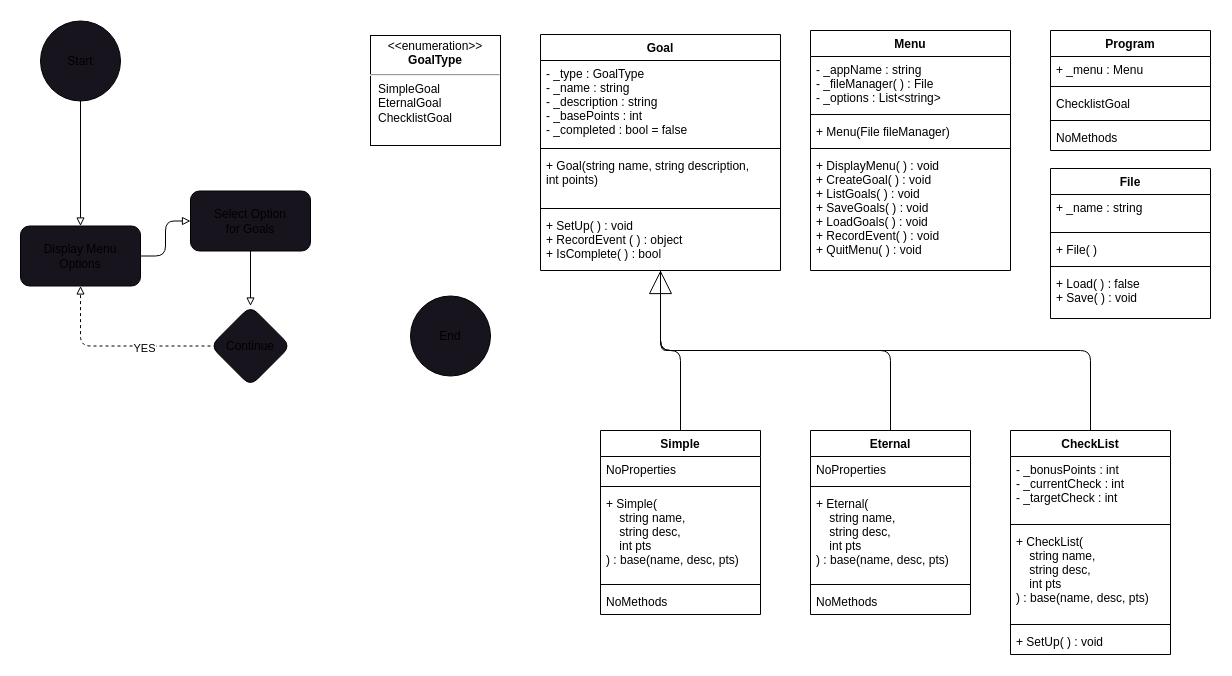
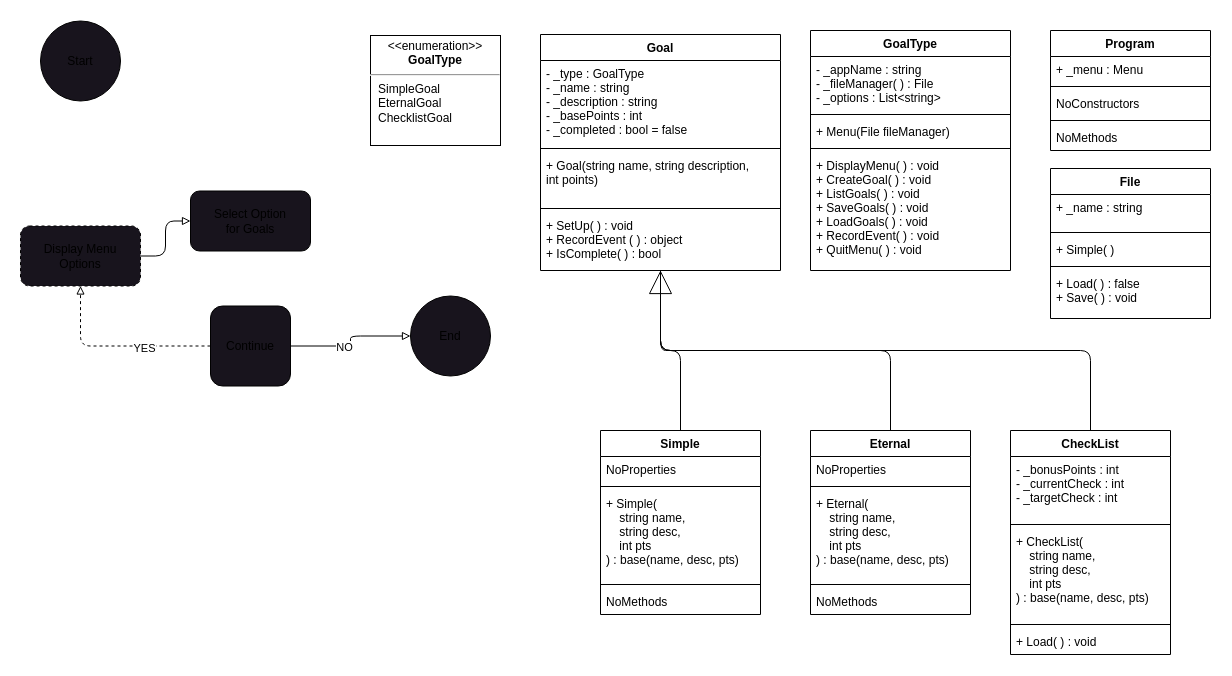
  <mxCell id="0" />
  <mxCell id="1" parent="0" />
  <mxCell id="2" value="File" style="swimlane;fontStyle=1;align=center;verticalAlign=top;childLayout=stackLayout;horizontal=1;startSize=26;horizontalStack=0;resizeParent=1;resizeParentMax=0;resizeLast=0;collapsible=1;marginBottom=0;" vertex="1" parent="1"><mxGeometry x="1050" y="168" width="160" height="150" as="geometry" /></mxCell>
  <mxCell id="3" value="+ _name : string" style="text;strokeColor=none;fillColor=none;align=left;verticalAlign=top;spacingLeft=4;spacingRight=4;overflow=hidden;rotatable=0;points=[[0,0.5],[1,0.5]];portConstraint=eastwest;" vertex="1" parent="2"><mxGeometry y="26" width="160" height="34" as="geometry" /></mxCell>
  <mxCell id="4" value="" style="line;strokeWidth=1;fillColor=none;align=left;verticalAlign=middle;spacingTop=-1;spacingLeft=3;spacingRight=3;rotatable=0;labelPosition=right;points=[];portConstraint=eastwest;strokeColor=inherit;" vertex="1" parent="2"><mxGeometry y="60" width="160" height="8" as="geometry" /></mxCell>
- <mxCell id="5" value="+ File( )" style="text;strokeColor=none;fillColor=none;align=left;verticalAlign=top;spacingLeft=4;spacingRight=4;overflow=hidden;rotatable=0;points=[[0,0.5],[1,0.5]];portConstraint=eastwest;" vertex="1" parent="2"><mxGeometry y="68" width="160" height="26" as="geometry" /></mxCell>
+ <mxCell id="5" value="+ Simple( )" style="text;strokeColor=none;fillColor=none;align=left;verticalAlign=top;spacingLeft=4;spacingRight=4;overflow=hidden;rotatable=0;points=[[0,0.5],[1,0.5]];portConstraint=eastwest;" vertex="1" parent="2"><mxGeometry y="68" width="160" height="26" as="geometry" /></mxCell>
  <mxCell id="6" value="" style="line;strokeWidth=1;fillColor=none;align=left;verticalAlign=middle;spacingTop=-1;spacingLeft=3;spacingRight=3;rotatable=0;labelPosition=right;points=[];portConstraint=eastwest;strokeColor=inherit;" vertex="1" parent="2"><mxGeometry y="94" width="160" height="8" as="geometry" /></mxCell>
  <mxCell id="7" value="+ Load( ) : false&#10;+ Save( ) : void" style="text;strokeColor=none;fillColor=none;align=left;verticalAlign=top;spacingLeft=4;spacingRight=4;overflow=hidden;rotatable=0;points=[[0,0.5],[1,0.5]];portConstraint=eastwest;" vertex="1" parent="2"><mxGeometry y="102" width="160" height="48" as="geometry" /></mxCell>
  <mxCell id="8" value="Goal" style="swimlane;fontStyle=1;align=center;verticalAlign=top;childLayout=stackLayout;horizontal=1;startSize=26;horizontalStack=0;resizeParent=1;resizeParentMax=0;resizeLast=0;collapsible=1;marginBottom=0;" vertex="1" parent="1"><mxGeometry x="540" y="34" width="240" height="236" as="geometry" /></mxCell>
  <mxCell id="9" value="- _type : GoalType&#10;- _name : string&#10;- _description : string&#10;- _basePoints : int&#10;- _completed : bool = false" style="text;strokeColor=none;fillColor=none;align=left;verticalAlign=top;spacingLeft=4;spacingRight=4;overflow=hidden;rotatable=0;points=[[0,0.5],[1,0.5]];portConstraint=eastwest;" vertex="1" parent="8"><mxGeometry y="26" width="240" height="84" as="geometry" /></mxCell>
  <mxCell id="10" value="" style="line;strokeWidth=1;fillColor=none;align=left;verticalAlign=middle;spacingTop=-1;spacingLeft=3;spacingRight=3;rotatable=0;labelPosition=right;points=[];portConstraint=eastwest;strokeColor=inherit;" vertex="1" parent="8"><mxGeometry y="110" width="240" height="8" as="geometry" /></mxCell>
  <mxCell id="11" value="+ Goal(string name, string description,&#10;int points)" style="text;strokeColor=none;fillColor=none;align=left;verticalAlign=top;spacingLeft=4;spacingRight=4;overflow=hidden;rotatable=0;points=[[0,0.5],[1,0.5]];portConstraint=eastwest;" vertex="1" parent="8"><mxGeometry y="118" width="240" height="52" as="geometry" /></mxCell>
  <mxCell id="12" value="" style="line;strokeWidth=1;fillColor=none;align=left;verticalAlign=middle;spacingTop=-1;spacingLeft=3;spacingRight=3;rotatable=0;labelPosition=right;points=[];portConstraint=eastwest;strokeColor=inherit;" vertex="1" parent="8"><mxGeometry y="170" width="240" height="8" as="geometry" /></mxCell>
  <mxCell id="13" value="+ SetUp( ) : void&#10;+ RecordEvent ( ) : object&#10;+ IsComplete( ) : bool" style="text;strokeColor=none;fillColor=none;align=left;verticalAlign=top;spacingLeft=4;spacingRight=4;overflow=hidden;rotatable=0;points=[[0,0.5],[1,0.5]];portConstraint=eastwest;" vertex="1" parent="8"><mxGeometry y="178" width="240" height="58" as="geometry" /></mxCell>
  <mxCell id="14" value="&lt;p style=&quot;margin:0px;margin-top:4px;text-align:center;&quot;&gt;&amp;lt;&amp;lt;enumeration&amp;gt;&amp;gt;&lt;br&gt;&lt;b&gt;GoalType&lt;/b&gt;&lt;/p&gt;&lt;hr&gt;&lt;p style=&quot;margin:0px;margin-left:8px;text-align:left;&quot;&gt;SimpleGoal&lt;/p&gt;&lt;p style=&quot;margin:0px;margin-left:8px;text-align:left;&quot;&gt;EternalGoal&lt;/p&gt;&lt;p style=&quot;margin:0px;margin-left:8px;text-align:left;&quot;&gt;ChecklistGoal&lt;/p&gt;" style="shape=rect;html=1;overflow=fill;whiteSpace=wrap;" vertex="1" parent="1"><mxGeometry x="370" y="35" width="130" height="110" as="geometry" /></mxCell>
  <mxCell id="15" value="Simple" style="swimlane;fontStyle=1;align=center;verticalAlign=top;childLayout=stackLayout;horizontal=1;startSize=26;horizontalStack=0;resizeParent=1;resizeParentMax=0;resizeLast=0;collapsible=1;marginBottom=0;" vertex="1" parent="1"><mxGeometry x="600" y="430" width="160" height="184" as="geometry" /></mxCell>
  <mxCell id="16" value="NoProperties" style="text;strokeColor=none;fillColor=none;align=left;verticalAlign=top;spacingLeft=4;spacingRight=4;overflow=hidden;rotatable=0;points=[[0,0.5],[1,0.5]];portConstraint=eastwest;" vertex="1" parent="15"><mxGeometry y="26" width="160" height="26" as="geometry" /></mxCell>
  <mxCell id="17" value="" style="line;strokeWidth=1;fillColor=none;align=left;verticalAlign=middle;spacingTop=-1;spacingLeft=3;spacingRight=3;rotatable=0;labelPosition=right;points=[];portConstraint=eastwest;strokeColor=inherit;" vertex="1" parent="15"><mxGeometry y="52" width="160" height="8" as="geometry" /></mxCell>
  <mxCell id="18" value="+ Simple(&#10;    string name,&#10;    string desc,&#10;    int pts&#10;) : base(name, desc, pts)" style="text;strokeColor=none;fillColor=none;align=left;verticalAlign=top;spacingLeft=4;spacingRight=4;overflow=hidden;rotatable=0;points=[[0,0.5],[1,0.5]];portConstraint=eastwest;" vertex="1" parent="15"><mxGeometry y="60" width="160" height="90" as="geometry" /></mxCell>
  <mxCell id="19" value="" style="line;strokeWidth=1;fillColor=none;align=left;verticalAlign=middle;spacingTop=-1;spacingLeft=3;spacingRight=3;rotatable=0;labelPosition=right;points=[];portConstraint=eastwest;strokeColor=inherit;" vertex="1" parent="15"><mxGeometry y="150" width="160" height="8" as="geometry" /></mxCell>
  <mxCell id="20" value="NoMethods" style="text;strokeColor=none;fillColor=none;align=left;verticalAlign=top;spacingLeft=4;spacingRight=4;overflow=hidden;rotatable=0;points=[[0,0.5],[1,0.5]];portConstraint=eastwest;" vertex="1" parent="15"><mxGeometry y="158" width="160" height="26" as="geometry" /></mxCell>
  <mxCell id="21" value="Eternal" style="swimlane;fontStyle=1;align=center;verticalAlign=top;childLayout=stackLayout;horizontal=1;startSize=26;horizontalStack=0;resizeParent=1;resizeParentMax=0;resizeLast=0;collapsible=1;marginBottom=0;" vertex="1" parent="1"><mxGeometry x="810" y="430" width="160" height="184" as="geometry" /></mxCell>
  <mxCell id="22" value="NoProperties" style="text;strokeColor=none;fillColor=none;align=left;verticalAlign=top;spacingLeft=4;spacingRight=4;overflow=hidden;rotatable=0;points=[[0,0.5],[1,0.5]];portConstraint=eastwest;" vertex="1" parent="21"><mxGeometry y="26" width="160" height="26" as="geometry" /></mxCell>
  <mxCell id="23" value="" style="line;strokeWidth=1;fillColor=none;align=left;verticalAlign=middle;spacingTop=-1;spacingLeft=3;spacingRight=3;rotatable=0;labelPosition=right;points=[];portConstraint=eastwest;strokeColor=inherit;" vertex="1" parent="21"><mxGeometry y="52" width="160" height="8" as="geometry" /></mxCell>
  <mxCell id="24" value="+ Eternal(&#10;    string name,&#10;    string desc,&#10;    int pts&#10;) : base(name, desc, pts)" style="text;strokeColor=none;fillColor=none;align=left;verticalAlign=top;spacingLeft=4;spacingRight=4;overflow=hidden;rotatable=0;points=[[0,0.5],[1,0.5]];portConstraint=eastwest;" vertex="1" parent="21"><mxGeometry y="60" width="160" height="90" as="geometry" /></mxCell>
  <mxCell id="25" value="" style="line;strokeWidth=1;fillColor=none;align=left;verticalAlign=middle;spacingTop=-1;spacingLeft=3;spacingRight=3;rotatable=0;labelPosition=right;points=[];portConstraint=eastwest;strokeColor=inherit;" vertex="1" parent="21"><mxGeometry y="150" width="160" height="8" as="geometry" /></mxCell>
  <mxCell id="26" value="NoMethods" style="text;strokeColor=none;fillColor=none;align=left;verticalAlign=top;spacingLeft=4;spacingRight=4;overflow=hidden;rotatable=0;points=[[0,0.5],[1,0.5]];portConstraint=eastwest;" vertex="1" parent="21"><mxGeometry y="158" width="160" height="26" as="geometry" /></mxCell>
  <mxCell id="27" value="CheckList" style="swimlane;fontStyle=1;align=center;verticalAlign=top;childLayout=stackLayout;horizontal=1;startSize=26;horizontalStack=0;resizeParent=1;resizeParentMax=0;resizeLast=0;collapsible=1;marginBottom=0;" vertex="1" parent="1"><mxGeometry x="1010" y="430" width="160" height="224" as="geometry" /></mxCell>
  <mxCell id="28" value="- _bonusPoints : int&#10;- _currentCheck : int&#10;- _targetCheck : int" style="text;strokeColor=none;fillColor=none;align=left;verticalAlign=top;spacingLeft=4;spacingRight=4;overflow=hidden;rotatable=0;points=[[0,0.5],[1,0.5]];portConstraint=eastwest;" vertex="1" parent="27"><mxGeometry y="26" width="160" height="64" as="geometry" /></mxCell>
  <mxCell id="29" value="" style="line;strokeWidth=1;fillColor=none;align=left;verticalAlign=middle;spacingTop=-1;spacingLeft=3;spacingRight=3;rotatable=0;labelPosition=right;points=[];portConstraint=eastwest;strokeColor=inherit;" vertex="1" parent="27"><mxGeometry y="90" width="160" height="8" as="geometry" /></mxCell>
  <mxCell id="30" value="+ CheckList(&#10;    string name,&#10;    string desc,&#10;    int pts&#10;) : base(name, desc, pts)" style="text;strokeColor=none;fillColor=none;align=left;verticalAlign=top;spacingLeft=4;spacingRight=4;overflow=hidden;rotatable=0;points=[[0,0.5],[1,0.5]];portConstraint=eastwest;" vertex="1" parent="27"><mxGeometry y="98" width="160" height="92" as="geometry" /></mxCell>
  <mxCell id="31" value="" style="line;strokeWidth=1;fillColor=none;align=left;verticalAlign=middle;spacingTop=-1;spacingLeft=3;spacingRight=3;rotatable=0;labelPosition=right;points=[];portConstraint=eastwest;strokeColor=inherit;" vertex="1" parent="27"><mxGeometry y="190" width="160" height="8" as="geometry" /></mxCell>
- <mxCell id="32" value="+ SetUp( ) : void" style="text;strokeColor=none;fillColor=none;align=left;verticalAlign=top;spacingLeft=4;spacingRight=4;overflow=hidden;rotatable=0;points=[[0,0.5],[1,0.5]];portConstraint=eastwest;" vertex="1" parent="27"><mxGeometry y="198" width="160" height="26" as="geometry" /></mxCell>
- <mxCell id="33" value="Menu" style="swimlane;fontStyle=1;align=center;verticalAlign=top;childLayout=stackLayout;horizontal=1;startSize=26;horizontalStack=0;resizeParent=1;resizeParentMax=0;resizeLast=0;collapsible=1;marginBottom=0;" vertex="1" parent="1"><mxGeometry x="810" y="30" width="200" height="240" as="geometry" /></mxCell>
+ <mxCell id="32" value="+ Load( ) : void" style="text;strokeColor=none;fillColor=none;align=left;verticalAlign=top;spacingLeft=4;spacingRight=4;overflow=hidden;rotatable=0;points=[[0,0.5],[1,0.5]];portConstraint=eastwest;" vertex="1" parent="27"><mxGeometry y="198" width="160" height="26" as="geometry" /></mxCell>
+ <mxCell id="33" value="GoalType" style="swimlane;fontStyle=1;align=center;verticalAlign=top;childLayout=stackLayout;horizontal=1;startSize=26;horizontalStack=0;resizeParent=1;resizeParentMax=0;resizeLast=0;collapsible=1;marginBottom=0;" vertex="1" parent="1"><mxGeometry x="810" y="30" width="200" height="240" as="geometry" /></mxCell>
  <mxCell id="34" value="- _appName : string&#10;- _fileManager( ) : File&#10;- _options : List&lt;string&gt;" style="text;strokeColor=none;fillColor=none;align=left;verticalAlign=top;spacingLeft=4;spacingRight=4;overflow=hidden;rotatable=0;points=[[0,0.5],[1,0.5]];portConstraint=eastwest;" vertex="1" parent="33"><mxGeometry y="26" width="200" height="54" as="geometry" /></mxCell>
  <mxCell id="35" value="" style="line;strokeWidth=1;fillColor=none;align=left;verticalAlign=middle;spacingTop=-1;spacingLeft=3;spacingRight=3;rotatable=0;labelPosition=right;points=[];portConstraint=eastwest;strokeColor=inherit;" vertex="1" parent="33"><mxGeometry y="80" width="200" height="8" as="geometry" /></mxCell>
  <mxCell id="36" value="+ Menu(File fileManager)" style="text;strokeColor=none;fillColor=none;align=left;verticalAlign=top;spacingLeft=4;spacingRight=4;overflow=hidden;rotatable=0;points=[[0,0.5],[1,0.5]];portConstraint=eastwest;" vertex="1" parent="33"><mxGeometry y="88" width="200" height="26" as="geometry" /></mxCell>
  <mxCell id="37" value="" style="line;strokeWidth=1;fillColor=none;align=left;verticalAlign=middle;spacingTop=-1;spacingLeft=3;spacingRight=3;rotatable=0;labelPosition=right;points=[];portConstraint=eastwest;strokeColor=inherit;" vertex="1" parent="33"><mxGeometry y="114" width="200" height="8" as="geometry" /></mxCell>
  <mxCell id="38" value="+ DisplayMenu( ) : void&#10;+ CreateGoal( ) : void&#10;+ ListGoals( ) : void&#10;+ SaveGoals( ) : void&#10;+ LoadGoals( ) : void&#10;+ RecordEvent( ) : void&#10;+ QuitMenu( ) : void" style="text;strokeColor=none;fillColor=none;align=left;verticalAlign=top;spacingLeft=4;spacingRight=4;overflow=hidden;rotatable=0;points=[[0,0.5],[1,0.5]];portConstraint=eastwest;" vertex="1" parent="33"><mxGeometry y="122" width="200" height="118" as="geometry" /></mxCell>
  <mxCell id="39" value="Program" style="swimlane;fontStyle=1;align=center;verticalAlign=top;childLayout=stackLayout;horizontal=1;startSize=26;horizontalStack=0;resizeParent=1;resizeParentMax=0;resizeLast=0;collapsible=1;marginBottom=0;" vertex="1" parent="1"><mxGeometry x="1050" y="30" width="160" height="120" as="geometry" /></mxCell>
  <mxCell id="40" value="+ _menu : Menu" style="text;strokeColor=none;fillColor=none;align=left;verticalAlign=top;spacingLeft=4;spacingRight=4;overflow=hidden;rotatable=0;points=[[0,0.5],[1,0.5]];portConstraint=eastwest;" vertex="1" parent="39"><mxGeometry y="26" width="160" height="26" as="geometry" /></mxCell>
  <mxCell id="41" value="" style="line;strokeWidth=1;fillColor=none;align=left;verticalAlign=middle;spacingTop=-1;spacingLeft=3;spacingRight=3;rotatable=0;labelPosition=right;points=[];portConstraint=eastwest;strokeColor=inherit;" vertex="1" parent="39"><mxGeometry y="52" width="160" height="8" as="geometry" /></mxCell>
- <mxCell id="42" value="ChecklistGoal" style="text;strokeColor=none;fillColor=none;align=left;verticalAlign=top;spacingLeft=4;spacingRight=4;overflow=hidden;rotatable=0;points=[[0,0.5],[1,0.5]];portConstraint=eastwest;" vertex="1" parent="39"><mxGeometry y="60" width="160" height="26" as="geometry" /></mxCell>
+ <mxCell id="42" value="NoConstructors" style="text;strokeColor=none;fillColor=none;align=left;verticalAlign=top;spacingLeft=4;spacingRight=4;overflow=hidden;rotatable=0;points=[[0,0.5],[1,0.5]];portConstraint=eastwest;" vertex="1" parent="39"><mxGeometry y="60" width="160" height="26" as="geometry" /></mxCell>
  <mxCell id="43" value="" style="line;strokeWidth=1;fillColor=none;align=left;verticalAlign=middle;spacingTop=-1;spacingLeft=3;spacingRight=3;rotatable=0;labelPosition=right;points=[];portConstraint=eastwest;strokeColor=inherit;" vertex="1" parent="39"><mxGeometry y="86" width="160" height="8" as="geometry" /></mxCell>
  <mxCell id="44" value="NoMethods" style="text;strokeColor=none;fillColor=none;align=left;verticalAlign=top;spacingLeft=4;spacingRight=4;overflow=hidden;rotatable=0;points=[[0,0.5],[1,0.5]];portConstraint=eastwest;" vertex="1" parent="39"><mxGeometry y="94" width="160" height="26" as="geometry" /></mxCell>
  <mxCell id="45" value="" style="edgeStyle=elbowEdgeStyle;html=1;endArrow=none;elbow=vertical" edge="1" parent="1" source="15" target="13"><mxGeometry width="100" height="75" relative="1" as="geometry"><mxPoint x="550" y="365" as="sourcePoint" /><mxPoint x="650" y="290" as="targetPoint" /></mxGeometry></mxCell>
  <mxCell id="46" value="" style="edgeStyle=elbowEdgeStyle;html=1;endArrow=none;elbow=vertical;entryX=0.5;entryY=0;entryDx=0;entryDy=0;exitX=0.5;exitY=1;exitDx=0;exitDy=0;exitPerimeter=0;startArrow=block;startFill=0;endSize=6;startSize=21;" edge="1" parent="1" source="13" target="27"><mxGeometry width="100" height="75" relative="1" as="geometry"><mxPoint x="550" y="365" as="sourcePoint" /><mxPoint x="650" y="290" as="targetPoint" /></mxGeometry></mxCell>
  <mxCell id="47" value="" style="edgeStyle=elbowEdgeStyle;html=1;endArrow=none;elbow=vertical;entryX=0.5;entryY=0;entryDx=0;entryDy=0;exitX=0.5;exitY=1;exitDx=0;exitDy=0;exitPerimeter=0;" edge="1" parent="1" source="13" target="21"><mxGeometry width="100" height="75" relative="1" as="geometry"><mxPoint x="550" y="365" as="sourcePoint" /><mxPoint x="880" y="420" as="targetPoint" /></mxGeometry></mxCell>
  <mxCell id="48" value="" style="edgeStyle=orthogonalEdgeStyle;html=1;startArrow=none;startFill=0;endArrow=block;endFill=0;" edge="1" parent="1" source="49" target="51"><mxGeometry relative="1" as="geometry" /></mxCell>
- <mxCell id="49" value="Display Menu&lt;br&gt;Options" style="rounded=1;whiteSpace=wrap;html=1;fillColor=rgb(24, 20, 29);dashed=0;" vertex="1" parent="1"><mxGeometry x="20" y="225.5" width="120" height="60" as="geometry" /></mxCell>
- <mxCell id="50" value="" style="edgeStyle=orthogonalEdgeStyle;html=1;startArrow=none;startFill=0;endArrow=block;endFill=0;" edge="1" parent="1" source="51" target="56"><mxGeometry relative="1" as="geometry" /></mxCell>
+ <mxCell id="49" value="Display Menu&lt;br&gt;Options" style="rounded=1;whiteSpace=wrap;html=1;fillColor=rgb(24, 20, 29);dashed=1;" vertex="1" parent="1"><mxGeometry x="20" y="225.5" width="120" height="60" as="geometry" /></mxCell>
  <mxCell id="51" value="Select Option&lt;br&gt;for Goals" style="whiteSpace=wrap;html=1;fillColor=rgb(24, 20, 29);rounded=1;dashed=0;" vertex="1" parent="1"><mxGeometry x="190" y="190.5" width="120" height="60" as="geometry" /></mxCell>
  <mxCell id="52" style="edgeStyle=orthogonalEdgeStyle;html=1;exitX=0;exitY=0.5;exitDx=0;exitDy=0;startArrow=none;startFill=0;endArrow=block;endFill=0;dashed=1;" edge="1" parent="1" source="56" target="49"><mxGeometry relative="1" as="geometry" /></mxCell>
  <mxCell id="53" value="YES" style="edgeLabel;html=1;align=center;verticalAlign=middle;resizable=0;points=[];" vertex="1" connectable="0" parent="52"><mxGeometry x="-0.295" y="2" relative="1" as="geometry"><mxPoint as="offset" /></mxGeometry></mxCell>
- <mxCell id="56" value="Continue" style="rhombus;whiteSpace=wrap;html=1;fillColor=rgb(24, 20, 29);rounded=1;dashed=0;" vertex="1" parent="1"><mxGeometry x="210" y="305.5" width="80" height="80" as="geometry" /></mxCell>
- <mxCell id="57" style="edgeStyle=orthogonalEdgeStyle;html=1;exitX=0.5;exitY=1;exitDx=0;exitDy=0;entryX=0.5;entryY=0;entryDx=0;entryDy=0;startArrow=none;startFill=0;endArrow=block;endFill=0;" edge="1" parent="1" source="58" target="49"><mxGeometry relative="1" as="geometry" /></mxCell>
+ <mxCell id="54" value="" style="edgeStyle=orthogonalEdgeStyle;html=1;startArrow=none;startFill=0;endArrow=block;endFill=0;" edge="1" parent="1" source="56" target="59"><mxGeometry relative="1" as="geometry" /></mxCell>
+ <mxCell id="55" value="NO" style="edgeLabel;html=1;align=center;verticalAlign=middle;resizable=0;points=[];" vertex="1" connectable="0" parent="54"><mxGeometry x="-0.183" y="-1" relative="1" as="geometry"><mxPoint as="offset" /></mxGeometry></mxCell>
+ <mxCell id="56" value="Continue" style="whiteSpace=wrap;html=1;fillColor=rgb(24, 20, 29);dashed=0;rounded=1;" vertex="1" parent="1"><mxGeometry x="210" y="305.5" width="80" height="80" as="geometry" /></mxCell>
  <mxCell id="58" value="Start" style="ellipse;whiteSpace=wrap;html=1;fillColor=rgb(24, 20, 29);rounded=1;dashed=0;" vertex="1" parent="1"><mxGeometry x="40" y="20.5" width="80" height="80" as="geometry" /></mxCell>
  <mxCell id="59" value="End" style="ellipse;whiteSpace=wrap;html=1;fillColor=rgb(24, 20, 29);rounded=1;dashed=0;" vertex="1" parent="1"><mxGeometry x="410" y="295.5" width="80" height="80" as="geometry" /></mxCell>
